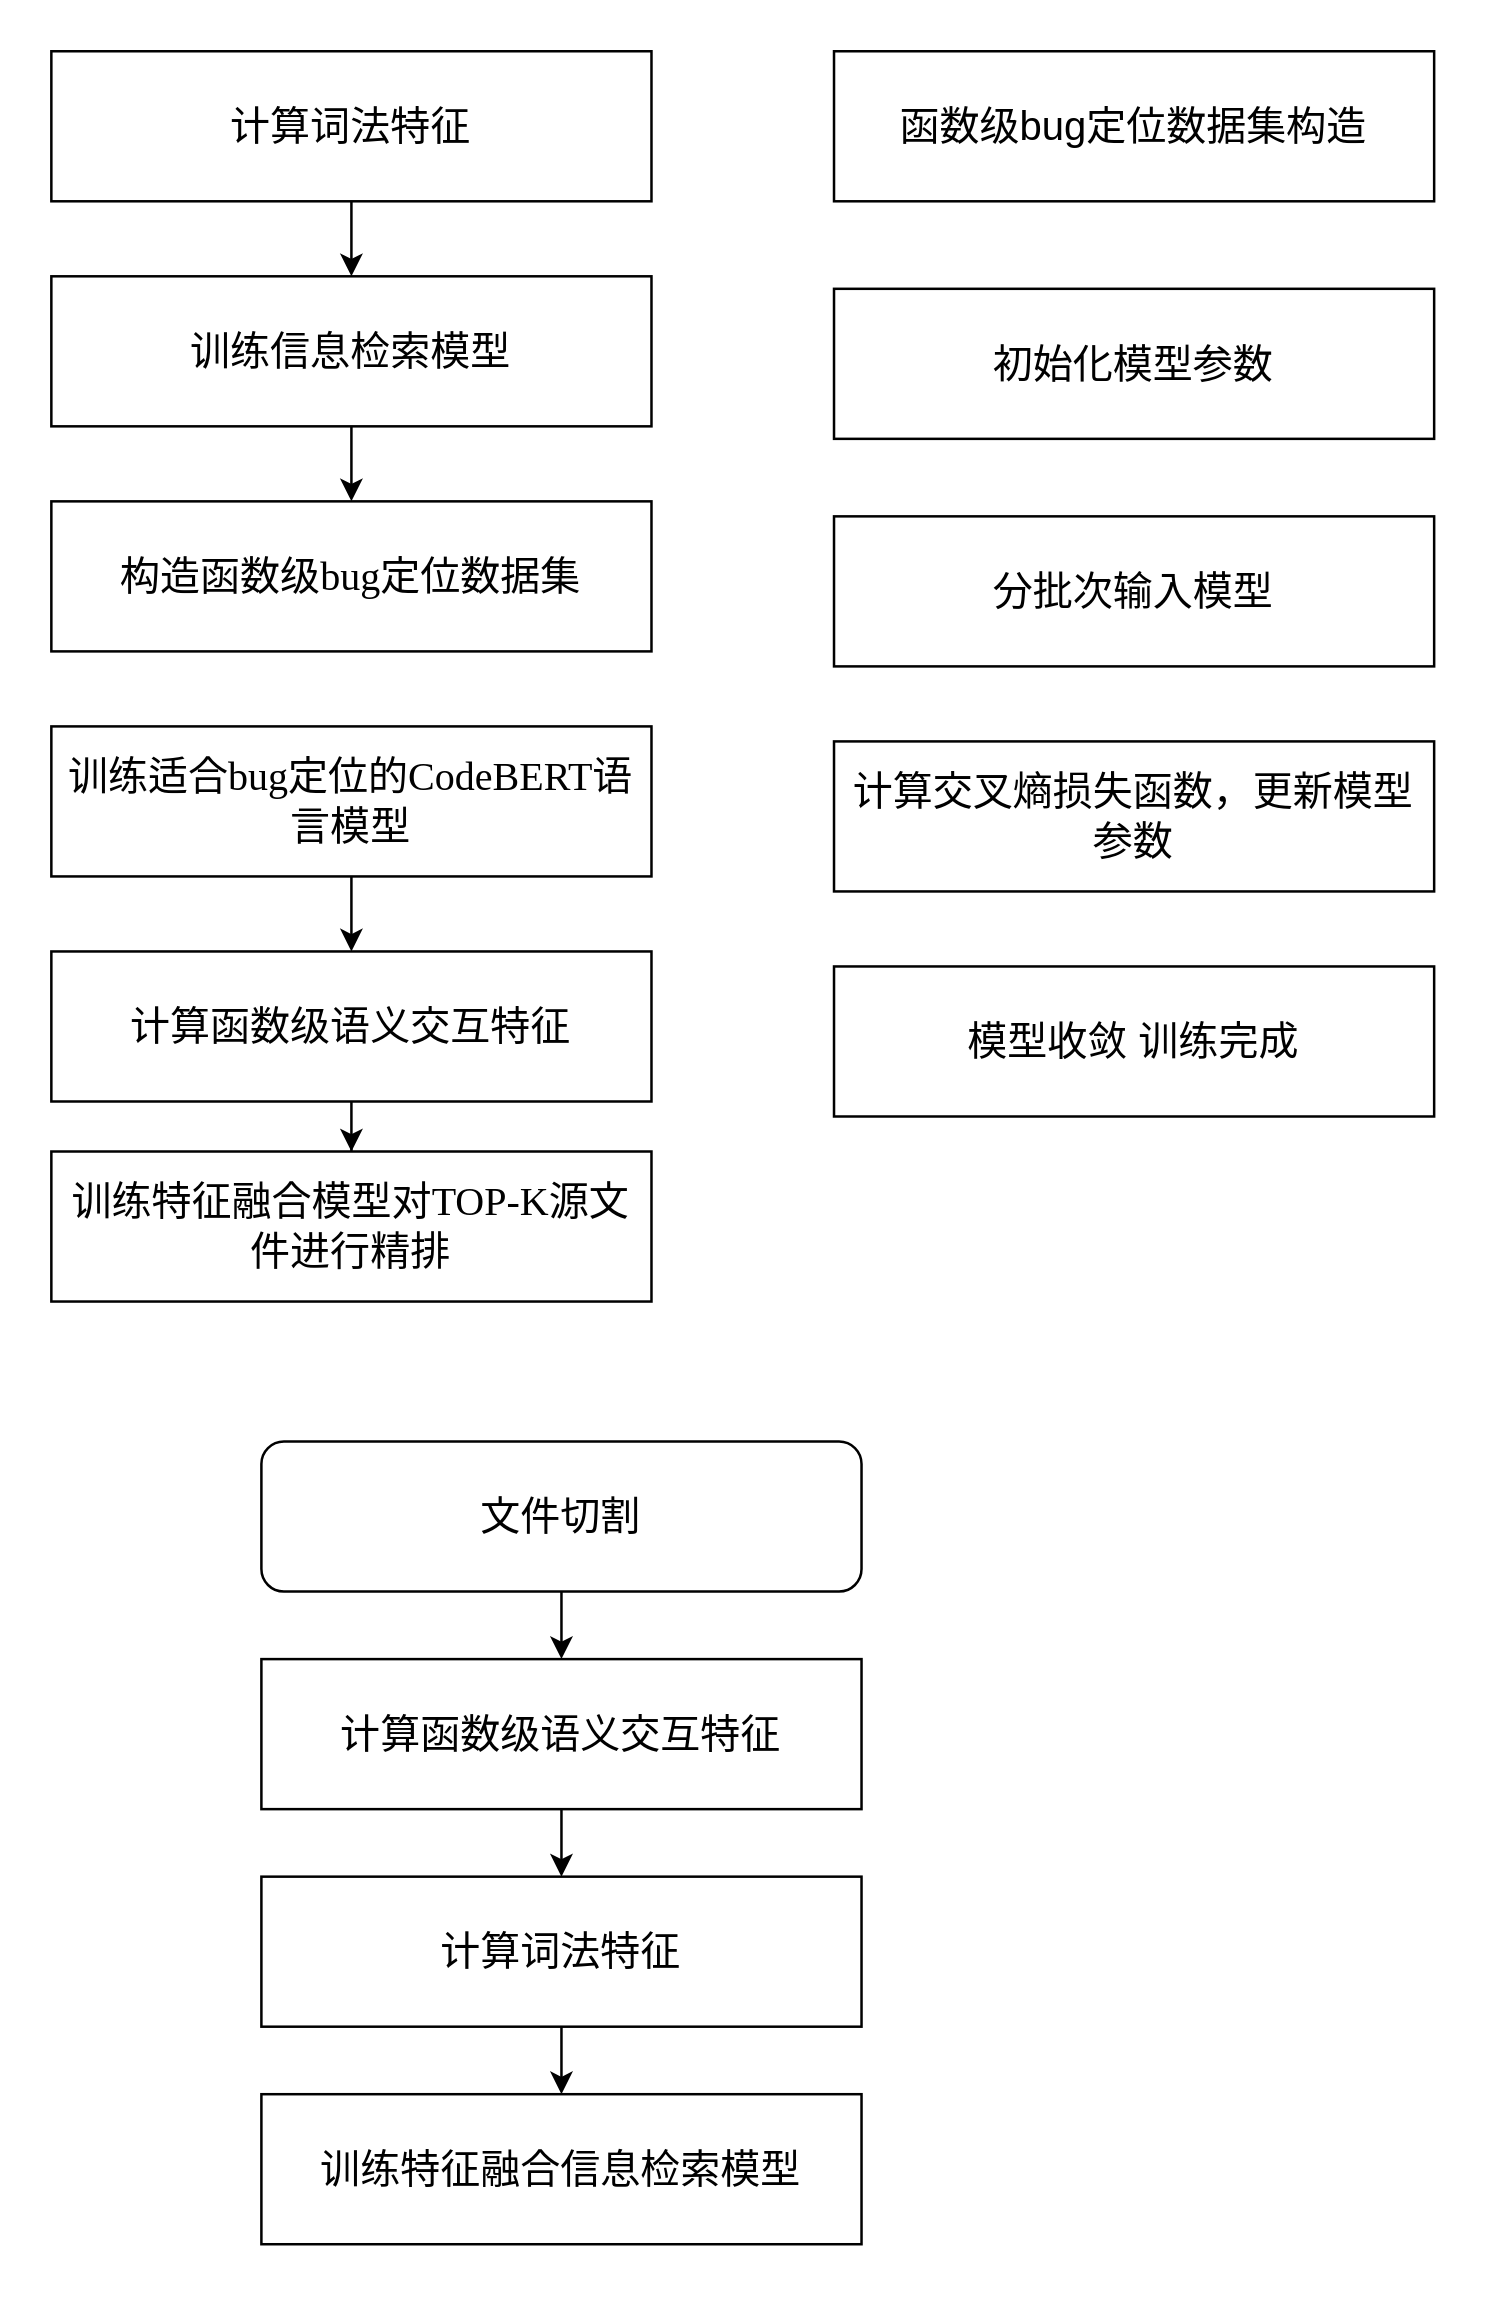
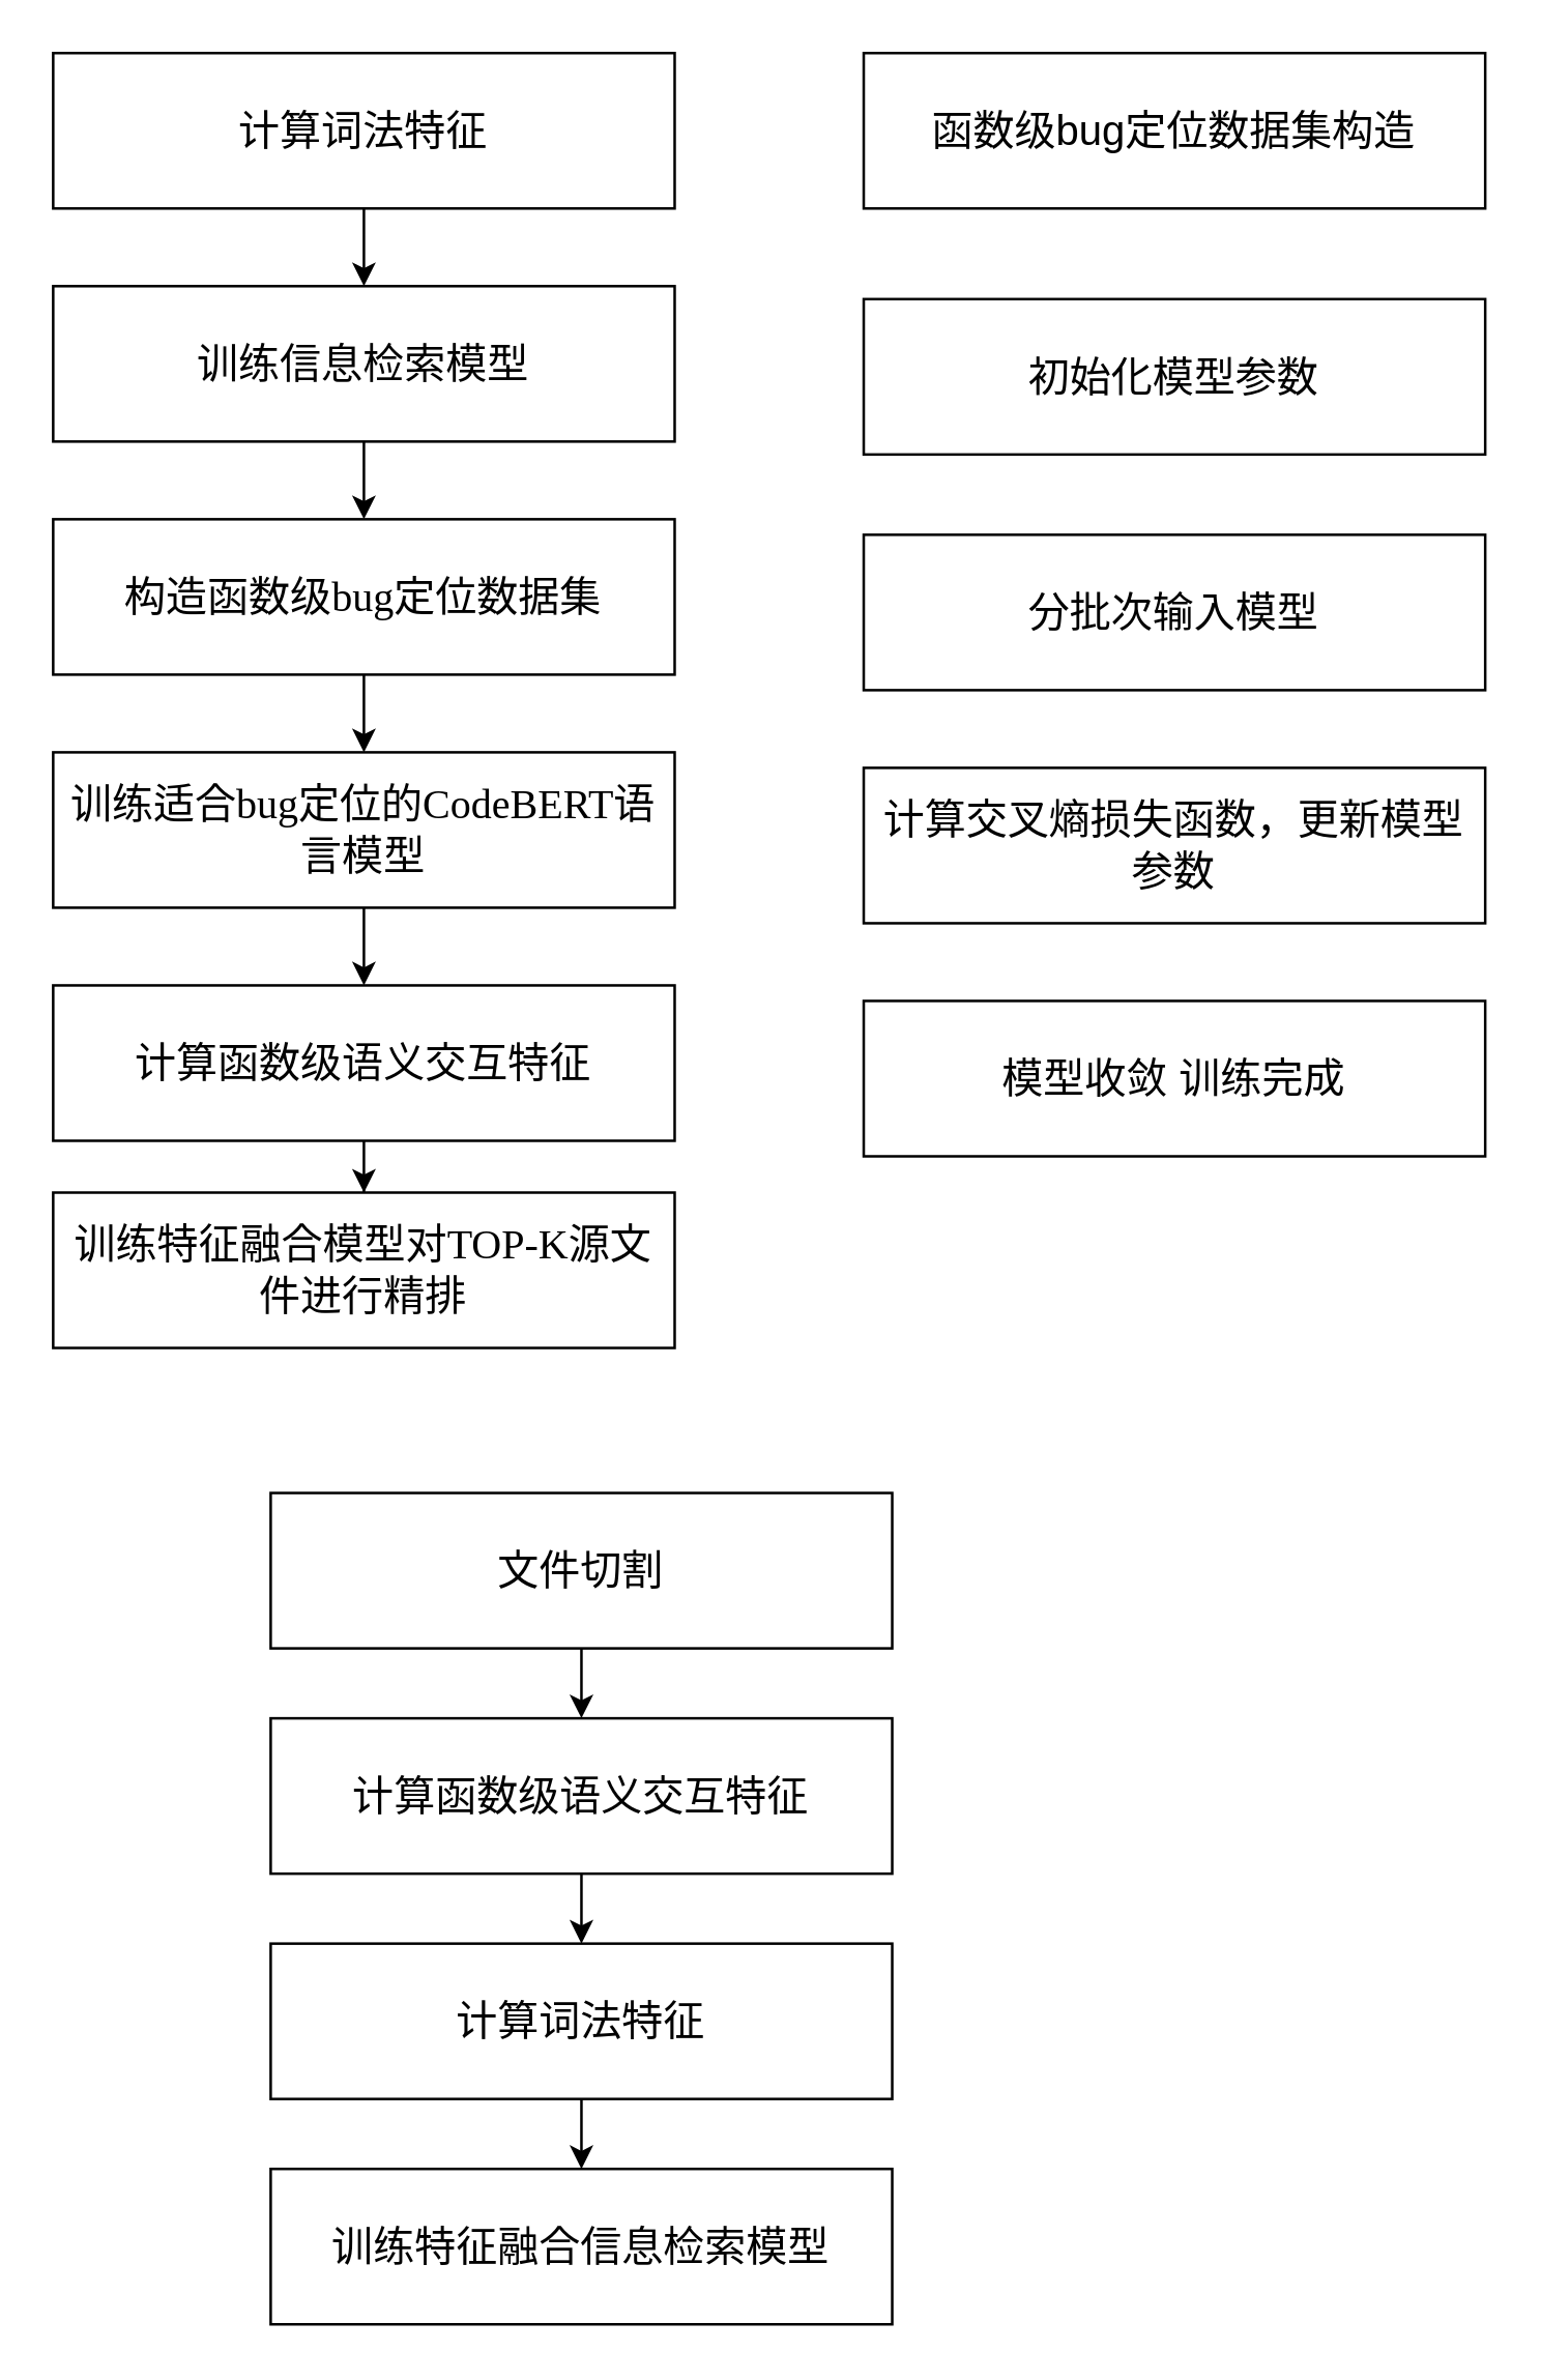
  <mxCell id="0" />
  <mxCell id="1" parent="0" />
  <mxCell id="2" value="" style="edgeStyle=orthogonalEdgeStyle;rounded=0;orthogonalLoop=1;jettySize=auto;html=1;" edge="1" parent="1" source="3" target="5"><mxGeometry relative="1" as="geometry" /></mxCell>
  <mxCell id="3" value="&lt;span style=&quot;font-size: 12.0pt&quot;&gt;计算词法特征&lt;/span&gt;" style="rounded=0;whiteSpace=wrap;html=1;" vertex="1" parent="1"><mxGeometry x="20" y="20" width="240" height="60" as="geometry" /></mxCell>
  <mxCell id="4" value="" style="edgeStyle=orthogonalEdgeStyle;rounded=0;orthogonalLoop=1;jettySize=auto;html=1;" edge="1" parent="1" source="5" target="11"><mxGeometry relative="1" as="geometry" /></mxCell>
  <mxCell id="5" value="&lt;span style=&quot;font-size: 12.0pt&quot;&gt;训练信息检索模型&lt;/span&gt;" style="rounded=0;whiteSpace=wrap;html=1;" vertex="1" parent="1"><mxGeometry x="20" y="110" width="240" height="60" as="geometry" /></mxCell>
  <mxCell id="6" style="edgeStyle=orthogonalEdgeStyle;rounded=0;orthogonalLoop=1;jettySize=auto;html=1;entryX=0.5;entryY=0;entryDx=0;entryDy=0;" edge="1" parent="1" source="7" target="9"><mxGeometry relative="1" as="geometry" /></mxCell>
  <mxCell id="7" value="&lt;span style=&quot;font-size: 12.0pt&quot;&gt;训练适合&lt;/span&gt;&lt;span lang=&quot;EN-US&quot; style=&quot;font-size: 12.0pt ; font-family: &amp;#34;times new roman&amp;#34; , serif&quot;&gt;bug&lt;/span&gt;&lt;span style=&quot;font-size: 12.0pt&quot;&gt;定位的&lt;/span&gt;&lt;span lang=&quot;EN-US&quot; style=&quot;font-size: 12.0pt ; font-family: &amp;#34;times new roman&amp;#34; , serif&quot;&gt;CodeBERT&lt;/span&gt;&lt;span style=&quot;font-size: 12.0pt&quot;&gt;语言模型&lt;/span&gt;" style="rounded=0;whiteSpace=wrap;html=1;" vertex="1" parent="1"><mxGeometry x="20" y="290" width="240" height="60" as="geometry" /></mxCell>
  <mxCell id="8" value="" style="edgeStyle=orthogonalEdgeStyle;rounded=0;orthogonalLoop=1;jettySize=auto;html=1;" edge="1" parent="1" source="9" target="12"><mxGeometry relative="1" as="geometry" /></mxCell>
  <mxCell id="9" value="&lt;span style=&quot;font-size: 12.0pt&quot;&gt;计算函数级语义交互特征&lt;/span&gt;" style="rounded=0;whiteSpace=wrap;html=1;" vertex="1" parent="1"><mxGeometry x="20" y="380" width="240" height="60" as="geometry" /></mxCell>
+ <mxCell id="10" value="" style="edgeStyle=orthogonalEdgeStyle;rounded=0;orthogonalLoop=1;jettySize=auto;html=1;" edge="1" parent="1" source="11" target="7"><mxGeometry relative="1" as="geometry" /></mxCell>
  <mxCell id="11" value="&lt;span style=&quot;font-size: 12.0pt&quot;&gt;构造函数级&lt;/span&gt;&lt;span lang=&quot;EN-US&quot; style=&quot;font-size: 12.0pt ; font-family: &amp;#34;times new roman&amp;#34; , serif&quot;&gt;bug&lt;/span&gt;&lt;span style=&quot;font-size: 12.0pt&quot;&gt;定位数据集&lt;/span&gt;" style="rounded=0;whiteSpace=wrap;html=1;" vertex="1" parent="1"><mxGeometry x="20" y="200" width="240" height="60" as="geometry" /></mxCell>
  <mxCell id="12" value="&lt;span style=&quot;font-size: 12.0pt&quot;&gt;训练特征融合模型对&lt;/span&gt;&lt;span lang=&quot;EN-US&quot; style=&quot;font-size: 12.0pt ; font-family: &amp;#34;times new roman&amp;#34; , serif&quot;&gt;TOP-K&lt;/span&gt;&lt;span style=&quot;font-size: 12.0pt&quot;&gt;源文件进行精排&lt;/span&gt;" style="rounded=0;whiteSpace=wrap;html=1;" vertex="1" parent="1"><mxGeometry x="20" y="460" width="240" height="60" as="geometry" /></mxCell>
  <mxCell id="13" value="&lt;span style=&quot;font-size: 12.0pt&quot;&gt;函数级bug定位数据集构造&lt;/span&gt;" style="rounded=0;whiteSpace=wrap;html=1;" vertex="1" parent="1"><mxGeometry x="333" y="20" width="240" height="60" as="geometry" /></mxCell>
  <mxCell id="14" value="&lt;span style=&quot;font-size: 12.0pt&quot;&gt;初始化模型参数&lt;/span&gt;" style="rounded=0;whiteSpace=wrap;html=1;" vertex="1" parent="1"><mxGeometry x="333" y="115" width="240" height="60" as="geometry" /></mxCell>
  <mxCell id="15" value="&lt;span style=&quot;font-size: 12.0pt&quot;&gt;分批次输入模型&lt;/span&gt;" style="rounded=0;whiteSpace=wrap;html=1;" vertex="1" parent="1"><mxGeometry x="333" y="206" width="240" height="60" as="geometry" /></mxCell>
  <mxCell id="16" value="&lt;span style=&quot;font-size: 12.0pt&quot;&gt;计算交叉熵损失函数，更新模型参数&lt;/span&gt;" style="rounded=0;whiteSpace=wrap;html=1;" vertex="1" parent="1"><mxGeometry x="333" y="296" width="240" height="60" as="geometry" /></mxCell>
  <mxCell id="17" value="&lt;span style=&quot;font-size: 12.0pt&quot;&gt;模型收敛 训练完成&lt;/span&gt;" style="rounded=0;whiteSpace=wrap;html=1;" vertex="1" parent="1"><mxGeometry x="333" y="386" width="240" height="60" as="geometry" /></mxCell>
  <mxCell id="18" style="edgeStyle=orthogonalEdgeStyle;rounded=0;orthogonalLoop=1;jettySize=auto;html=1;" edge="1" parent="1" source="19" target="21"><mxGeometry relative="1" as="geometry" /></mxCell>
- <mxCell id="19" value="&lt;span style=&quot;font-size: 12.0pt&quot;&gt;文件切割&lt;/span&gt;" style="whiteSpace=wrap;html=1;rounded=1;" vertex="1" parent="1"><mxGeometry x="104" y="576" width="240" height="60" as="geometry" /></mxCell>
+ <mxCell id="19" value="&lt;span style=&quot;font-size: 12.0pt&quot;&gt;文件切割&lt;/span&gt;" style="rounded=0;whiteSpace=wrap;html=1;" vertex="1" parent="1"><mxGeometry x="104" y="576" width="240" height="60" as="geometry" /></mxCell>
  <mxCell id="20" style="edgeStyle=orthogonalEdgeStyle;rounded=0;orthogonalLoop=1;jettySize=auto;html=1;entryX=0.5;entryY=0;entryDx=0;entryDy=0;" edge="1" parent="1" source="21" target="23"><mxGeometry relative="1" as="geometry" /></mxCell>
  <mxCell id="21" value="&lt;span style=&quot;font-size: 12.0pt&quot;&gt;计算函数级语义交互特征&lt;/span&gt;" style="rounded=0;whiteSpace=wrap;html=1;" vertex="1" parent="1"><mxGeometry x="104" y="663" width="240" height="60" as="geometry" /></mxCell>
  <mxCell id="22" value="" style="edgeStyle=orthogonalEdgeStyle;rounded=0;orthogonalLoop=1;jettySize=auto;html=1;" edge="1" parent="1" source="23" target="24"><mxGeometry relative="1" as="geometry" /></mxCell>
  <mxCell id="23" value="&lt;span style=&quot;font-size: 12.0pt&quot;&gt;计算词法特征&lt;/span&gt;" style="rounded=0;whiteSpace=wrap;html=1;" vertex="1" parent="1"><mxGeometry x="104" y="750" width="240" height="60" as="geometry" /></mxCell>
  <mxCell id="24" value="&lt;span style=&quot;font-size: 12.0pt&quot;&gt;训练特征融合信息检索模型&lt;/span&gt;" style="rounded=0;whiteSpace=wrap;html=1;" vertex="1" parent="1"><mxGeometry x="104" y="837" width="240" height="60" as="geometry" /></mxCell>
